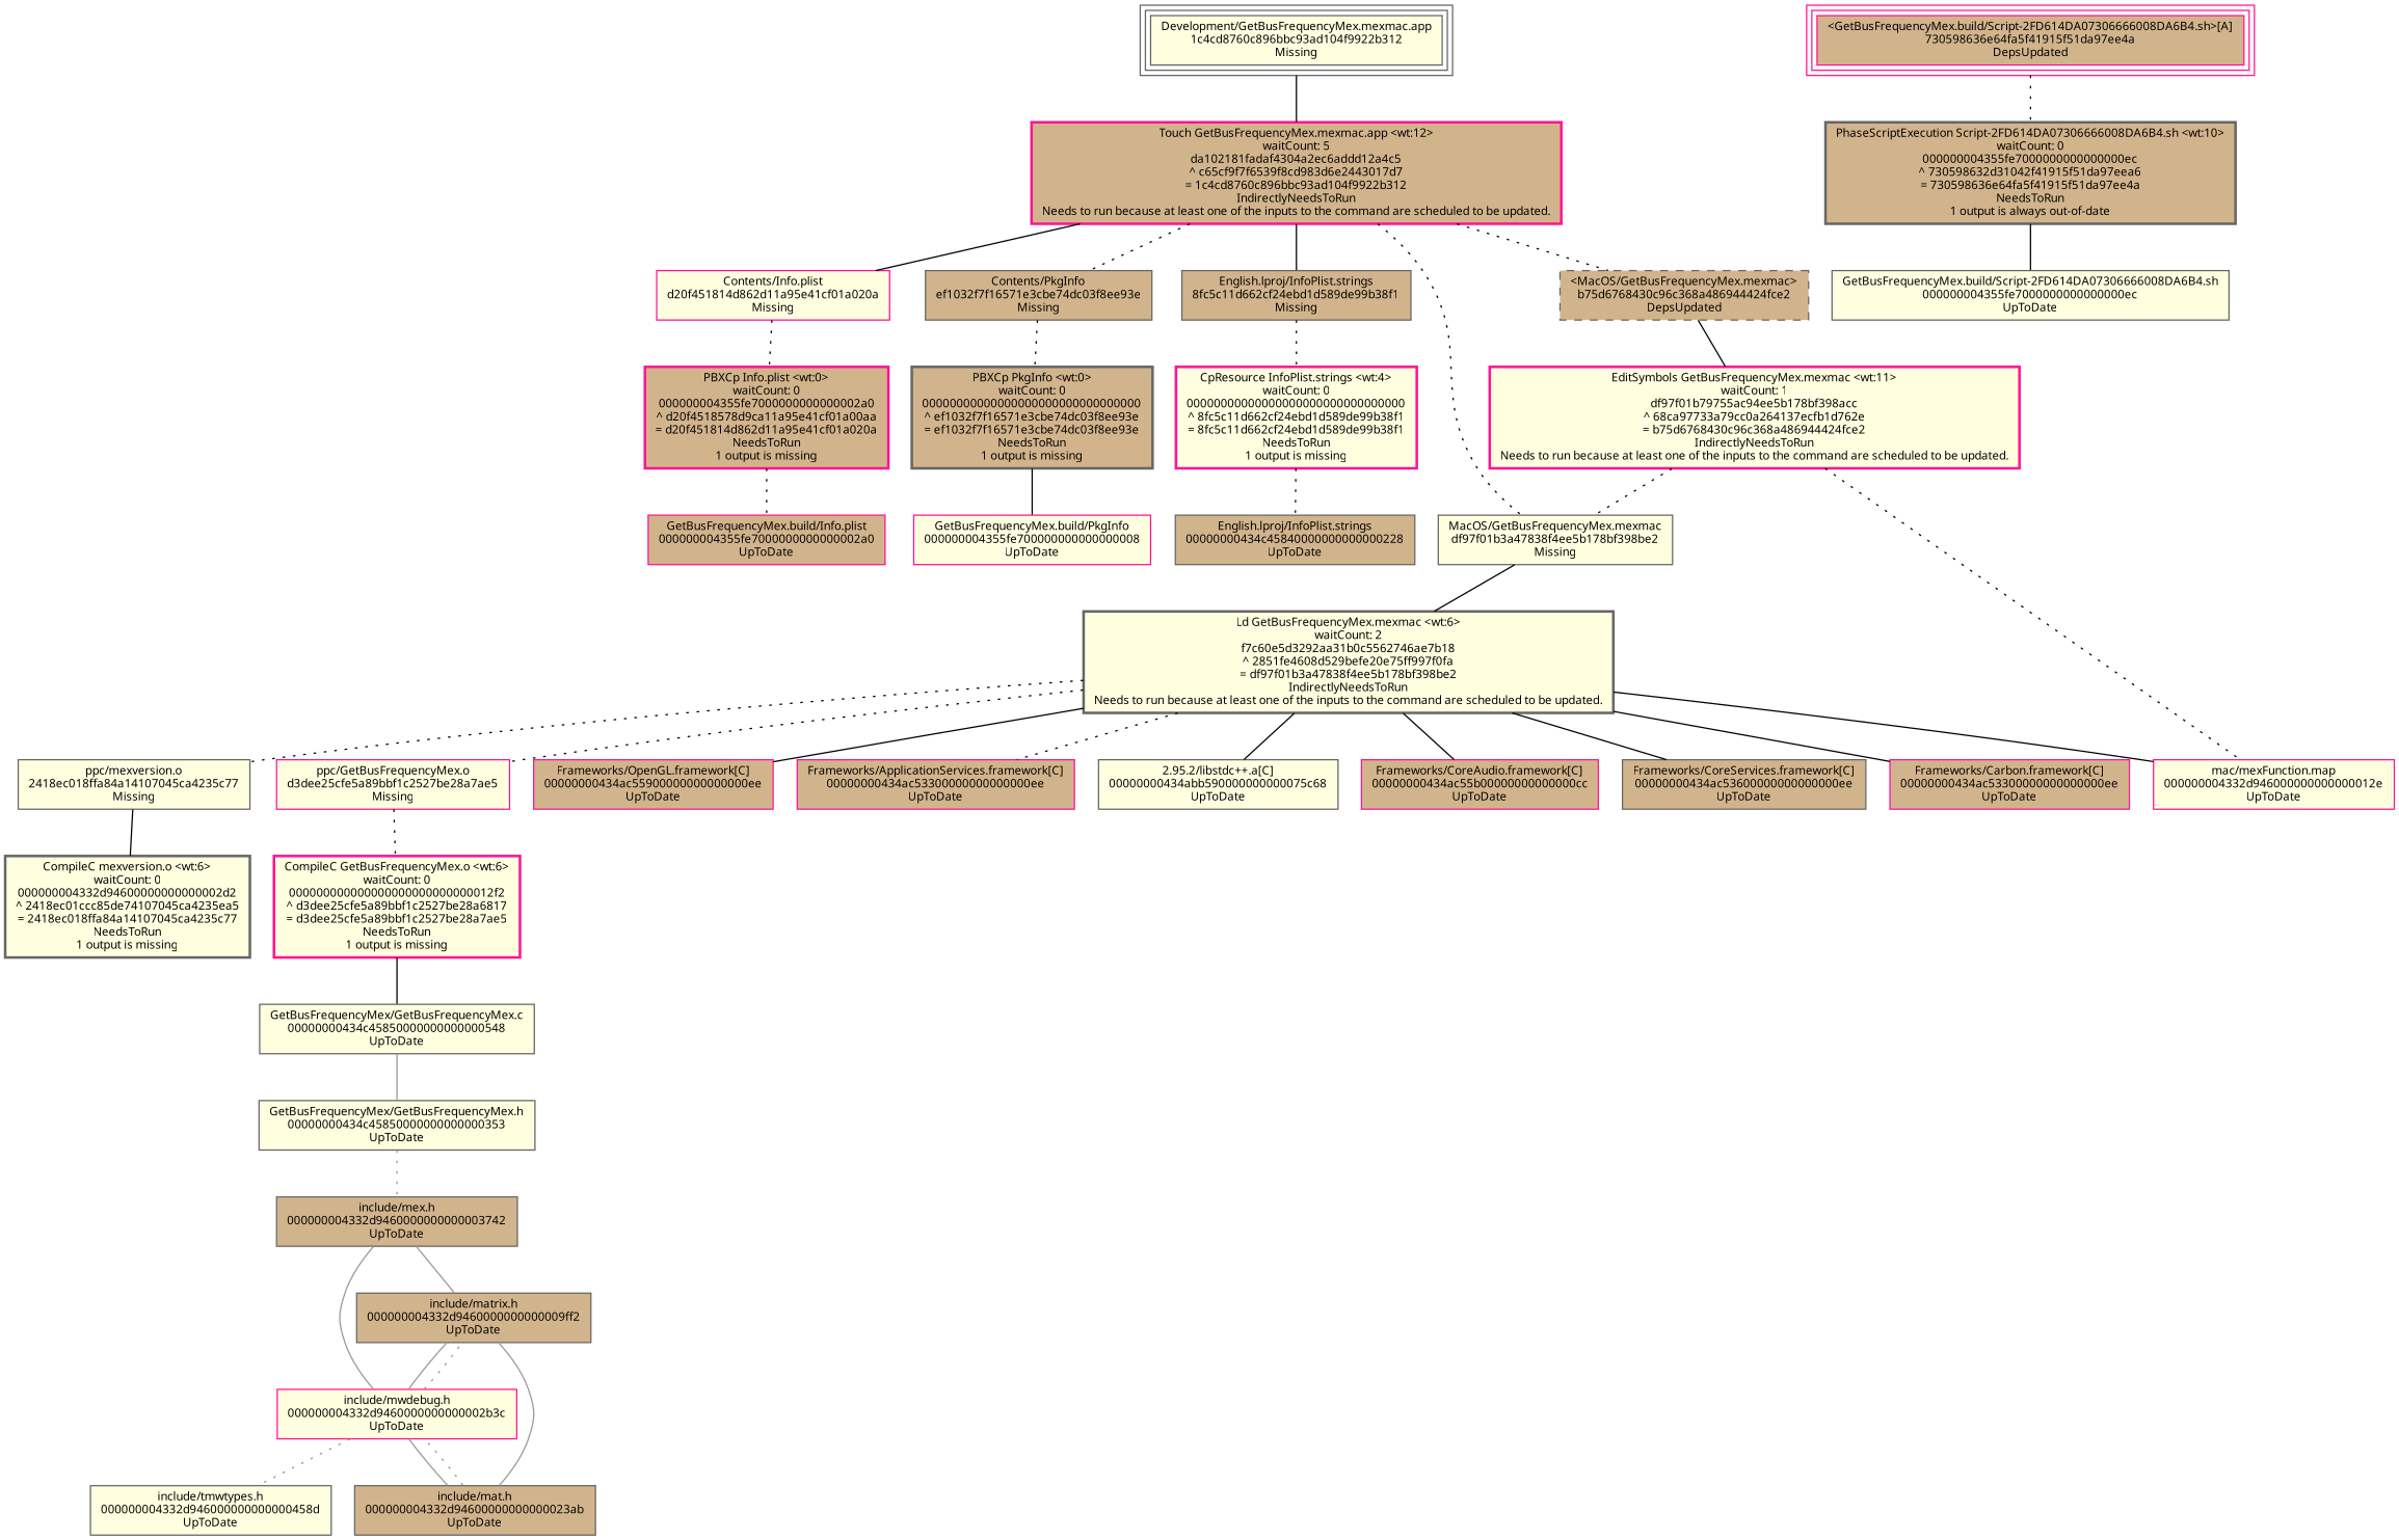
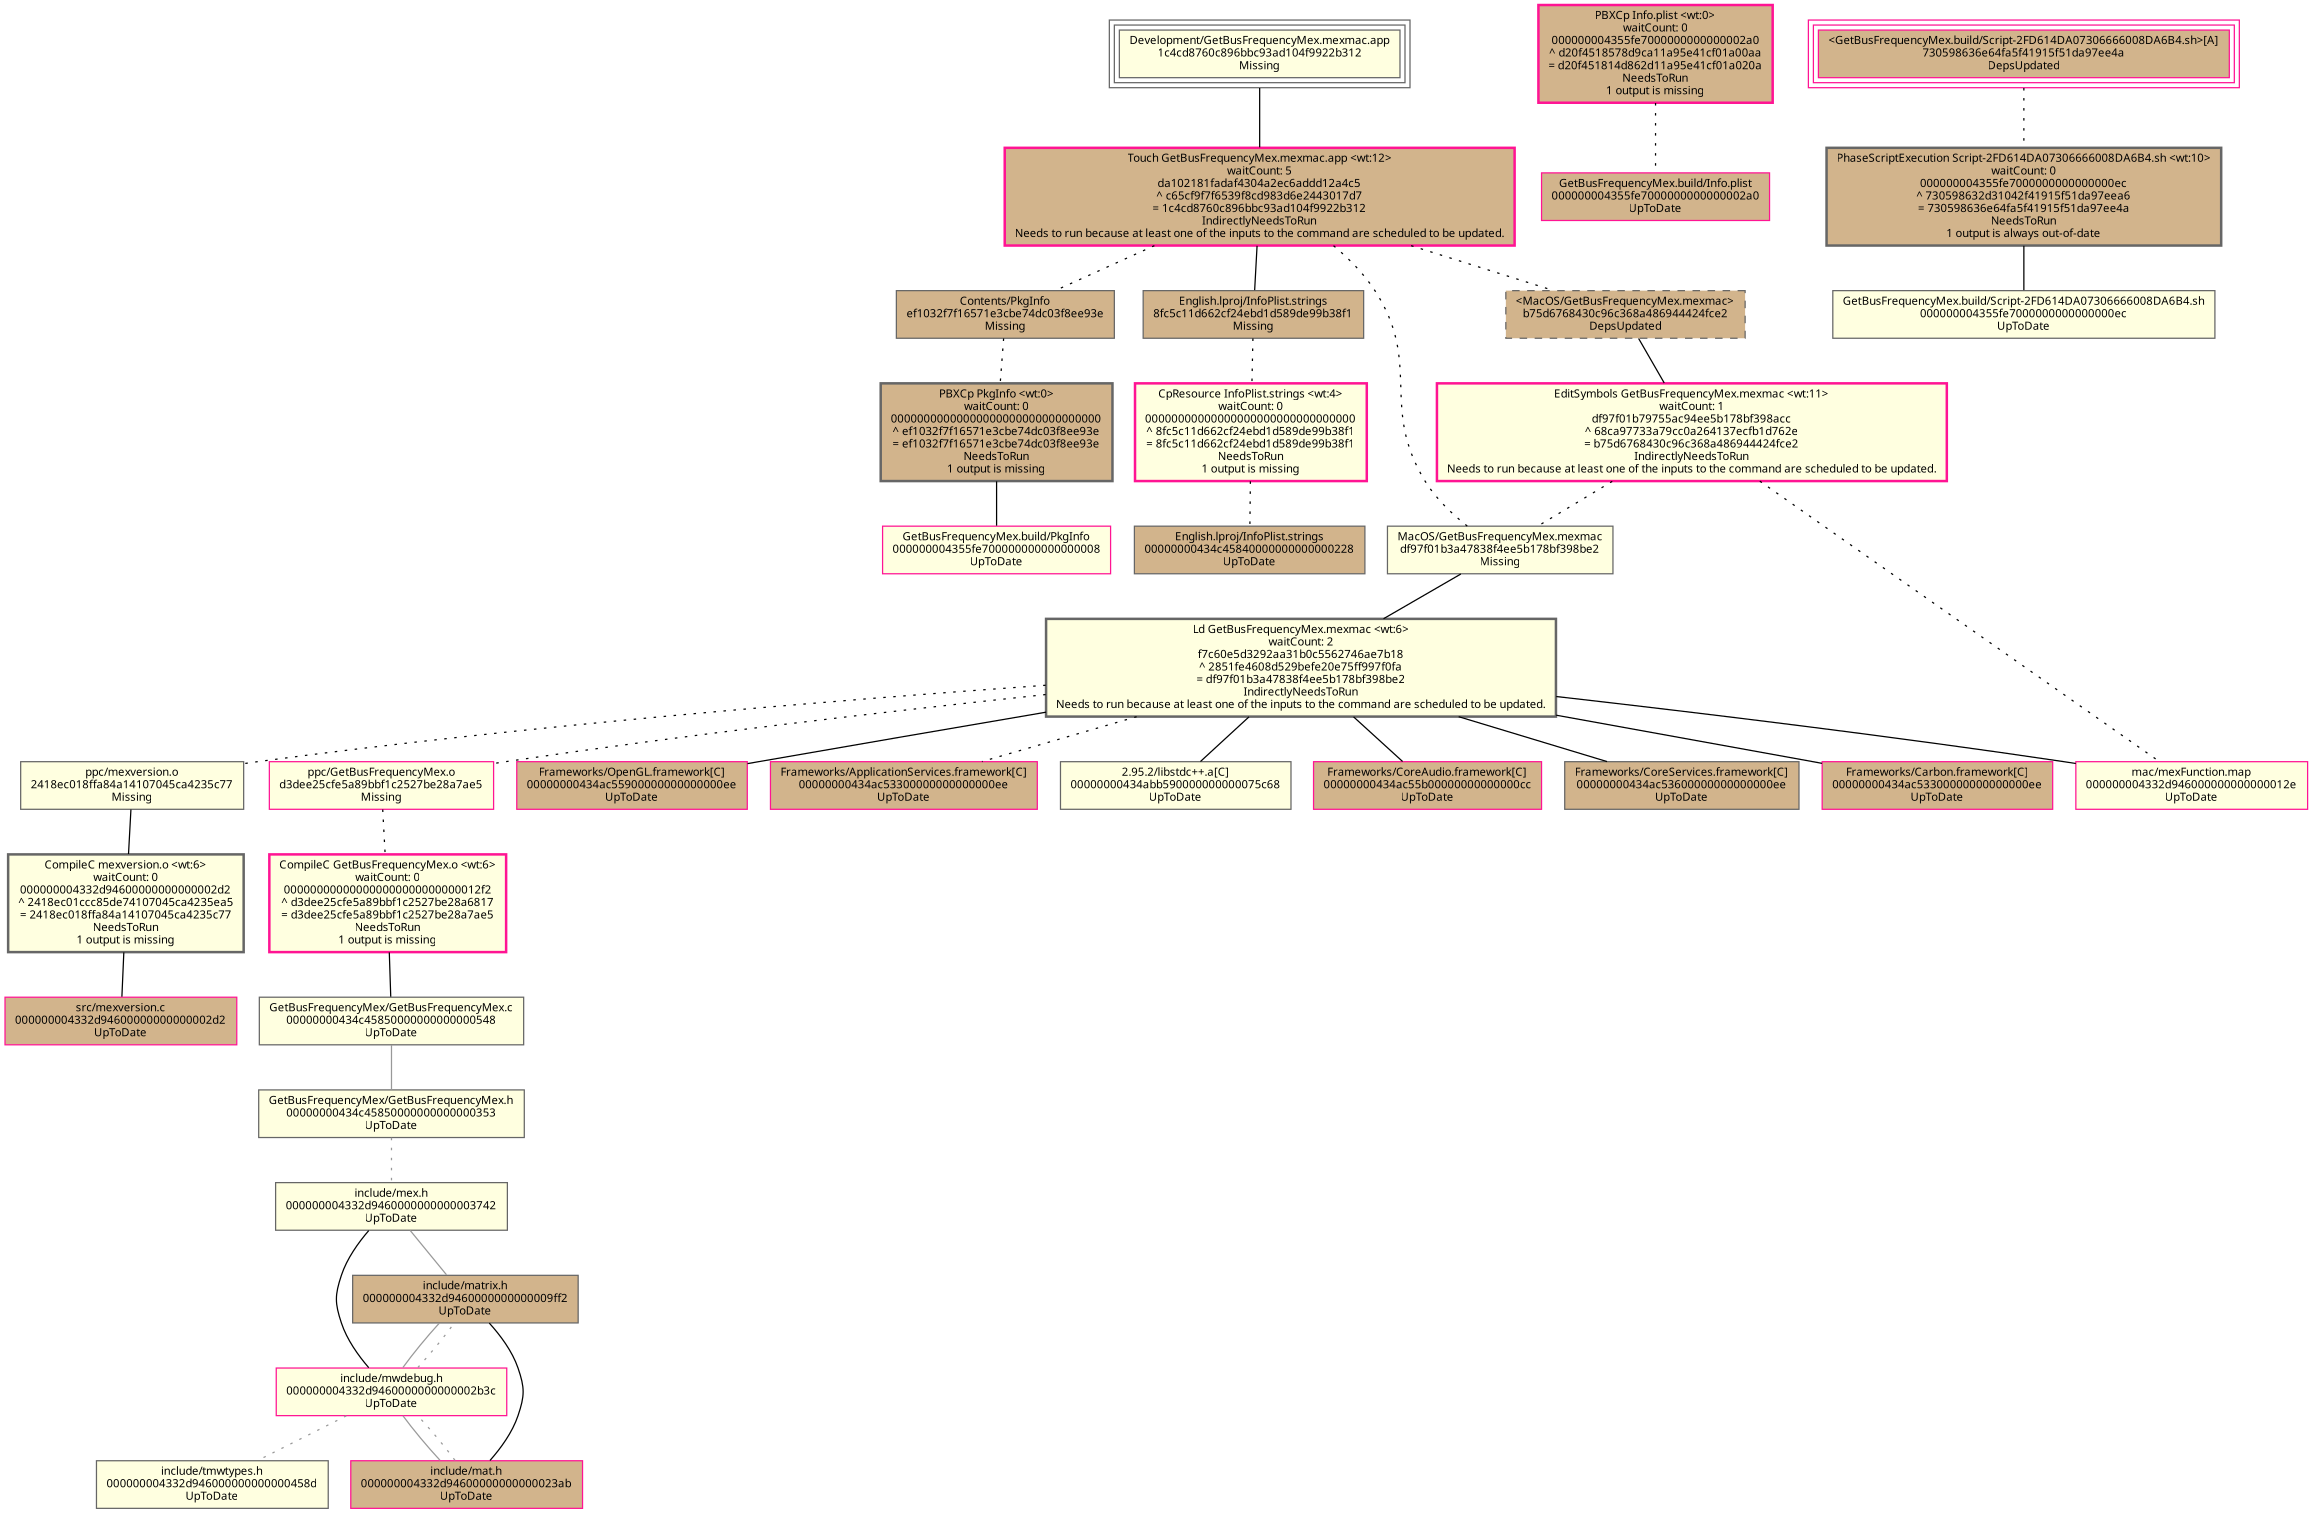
  digraph {
    concentrate=false
    node [color=gray40 fillcolor=tan fontname=Monaco fontsize=9 shape=box style=filled]
    edge [arrowhead=none arrowtail=normal color=black style=solid]
    n1 [fillcolor=lightyellow label="Development/GetBusFrequencyMex.mexmac.app\n1c4cd8760c896bbc93ad104f9922b312\nMissing" peripheries=3]
    n2 [color=deeppink label="Touch GetBusFrequencyMex.mexmac.app <wt:12>\nwaitCount: 5\nda102181fadaf4304a2ec6addd12a4c5\n^ c65cf9f7f6539f8cd983d6e2443017d7\n= 1c4cd8760c896bbc93ad104f9922b312\nIndirectlyNeedsToRun\nNeeds to run because at least one of the inputs to the command are scheduled to be updated." style="filled,bold"]
-   n3 [color=deeppink fillcolor=lightyellow label="Contents/Info.plist\nd20f451814d862d11a95e41cf01a020a\nMissing"]
    n4 [label="Contents/PkgInfo\nef1032f7f16571e3cbe74dc03f8ee93e\nMissing"]
    n5 [label="English.lproj/InfoPlist.strings\n8fc5c11d662cf24ebd1d589de99b38f1\nMissing"]
    n6 [fillcolor=lightyellow label="MacOS/GetBusFrequencyMex.mexmac\ndf97f01b3a47838f4ee5b178bf398be2\nMissing"]
    n7 [label="<MacOS/GetBusFrequencyMex.mexmac>\nb75d6768430c96c368a486944424fce2\nDepsUpdated" style="filled,dashed"]
    n8 [color=deeppink label="PBXCp Info.plist <wt:0>\nwaitCount: 0\n000000004355fe7000000000000002a0\n^ d20f4518578d9ca11a95e41cf01a00aa\n= d20f451814d862d11a95e41cf01a020a\nNeedsToRun\n1 output is missing" style="filled,bold"]
    n9 [color=deeppink label="GetBusFrequencyMex.build/Info.plist\n000000004355fe7000000000000002a0\nUpToDate"]
    n10 [label="PBXCp PkgInfo <wt:0>\nwaitCount: 0\n00000000000000000000000000000000\n^ ef1032f7f16571e3cbe74dc03f8ee93e\n= ef1032f7f16571e3cbe74dc03f8ee93e\nNeedsToRun\n1 output is missing" style="filled,bold"]
    n11 [color=deeppink fillcolor=lightyellow label="GetBusFrequencyMex.build/PkgInfo\n000000004355fe700000000000000008\nUpToDate"]
    n12 [color=deeppink fillcolor=lightyellow label="CpResource InfoPlist.strings <wt:4>\nwaitCount: 0\n00000000000000000000000000000000\n^ 8fc5c11d662cf24ebd1d589de99b38f1\n= 8fc5c11d662cf24ebd1d589de99b38f1\nNeedsToRun\n1 output is missing" style="filled,bold"]
    n13 [label="English.lproj/InfoPlist.strings\n00000000434c45840000000000000228\nUpToDate"]
    n14 [fillcolor=lightyellow label="ppc/mexversion.o\n2418ec018ffa84a14107045ca4235c77\nMissing"]
    n15 [fillcolor=lightyellow label="CompileC mexversion.o <wt:6>\nwaitCount: 0\n000000004332d94600000000000002d2\n^ 2418ec01ccc85de74107045ca4235ea5\n= 2418ec018ffa84a14107045ca4235c77\nNeedsToRun\n1 output is missing" style="filled,bold"]
+   n16 [color=deeppink label="src/mexversion.c\n000000004332d94600000000000002d2\nUpToDate"]
    n17 [color=deeppink fillcolor=lightyellow label="ppc/GetBusFrequencyMex.o\nd3dee25cfe5a89bbf1c2527be28a7ae5\nMissing"]
    n18 [color=deeppink fillcolor=lightyellow label="CompileC GetBusFrequencyMex.o <wt:6>\nwaitCount: 0\n000000000000000000000000000012f2\n^ d3dee25cfe5a89bbf1c2527be28a6817\n= d3dee25cfe5a89bbf1c2527be28a7ae5\nNeedsToRun\n1 output is missing" style="filled,bold"]
    n19 [fillcolor=lightyellow label="GetBusFrequencyMex/GetBusFrequencyMex.c\n00000000434c45850000000000000548\nUpToDate"]
    n20 [fillcolor=lightyellow label="GetBusFrequencyMex/GetBusFrequencyMex.h\n00000000434c45850000000000000353\nUpToDate"]
-   n21 [label="include/mex.h\n000000004332d9460000000000003742\nUpToDate"]
+   n21 [fillcolor=lightyellow label="include/mex.h\n000000004332d9460000000000003742\nUpToDate"]
    n22 [fillcolor=lightyellow label="Ld GetBusFrequencyMex.mexmac <wt:6>\nwaitCount: 2\nf7c60e5d3292aa31b0c5562746ae7b18\n^ 2851fe4608d529befe20e75ff997f0fa\n= df97f01b3a47838f4ee5b178bf398be2\nIndirectlyNeedsToRun\nNeeds to run because at least one of the inputs to the command are scheduled to be updated." style="filled,bold"]
    n23 [color=deeppink label="Frameworks/OpenGL.framework[C]\n00000000434ac55900000000000000ee\nUpToDate"]
    n24 [color=deeppink label="Frameworks/ApplicationServices.framework[C]\n00000000434ac53300000000000000ee\nUpToDate"]
    n25 [fillcolor=lightyellow label="2.95.2/libstdc++.a[C]\n00000000434abb590000000000075c68\nUpToDate"]
    n26 [color=deeppink label="Frameworks/CoreAudio.framework[C]\n00000000434ac55b00000000000000cc\nUpToDate"]
    n27 [label="Frameworks/CoreServices.framework[C]\n00000000434ac53600000000000000ee\nUpToDate"]
    n28 [color=deeppink label="Frameworks/Carbon.framework[C]\n00000000434ac53300000000000000ee\nUpToDate"]
    n29 [color=deeppink fillcolor=lightyellow label="mac/mexFunction.map\n000000004332d946000000000000012e\nUpToDate"]
    n30 [color=deeppink label="<GetBusFrequencyMex.build/Script-2FD614DA07306666008DA6B4.sh>[A]\n730598636e64fa5f41915f51da97ee4a\nDepsUpdated" peripheries=3]
    n31 [label="PhaseScriptExecution Script-2FD614DA07306666008DA6B4.sh <wt:10>\nwaitCount: 0\n000000004355fe7000000000000000ec\n^ 730598632d31042f41915f51da97eea6\n= 730598636e64fa5f41915f51da97ee4a\nNeedsToRun\n1 output is always out-of-date" style="filled,bold"]
    n32 [fillcolor=lightyellow label="GetBusFrequencyMex.build/Script-2FD614DA07306666008DA6B4.sh\n000000004355fe7000000000000000ec\nUpToDate"]
    n33 [color=deeppink fillcolor=lightyellow label="EditSymbols GetBusFrequencyMex.mexmac <wt:11>\nwaitCount: 1\ndf97f01b79755ac94ee5b178bf398acc\n^ 68ca97733a79cc0a264137ecfb1d762e\n= b75d6768430c96c368a486944424fce2\nIndirectlyNeedsToRun\nNeeds to run because at least one of the inputs to the command are scheduled to be updated." style="filled,bold"]
    n34 [label="include/matrix.h\n000000004332d9460000000000009ff2\nUpToDate"]
    n35 [color=deeppink fillcolor=lightyellow label="include/mwdebug.h\n000000004332d9460000000000002b3c\nUpToDate"]
    n36 [fillcolor=lightyellow label="include/tmwtypes.h\n000000004332d946000000000000458d\nUpToDate"]
-   n37 [label="include/mat.h\n000000004332d94600000000000023ab\nUpToDate"]
+   n37 [color=deeppink label="include/mat.h\n000000004332d94600000000000023ab\nUpToDate"]
    n1 -> n2
-   n2 -> n3
    n2 -> n4 [style=dotted]
    n2 -> n5
    n2 -> n6 [style=dotted]
    n2 -> n7 [style=dotted]
-   n3 -> n8 [style=dotted]
    n4 -> n10 [style=dotted]
    n5 -> n12 [style=dotted]
    n6 -> n22
    n7 -> n33
    n8 -> n9 [style=dotted]
    n10 -> n11
    n12 -> n13 [style=dotted]
    n14 -> n15
+   n15 -> n16
    n17 -> n18 [style=dotted]
    n18 -> n19
    n19 -> n20 [color=gray60]
    n20 -> n21 [color=gray60 style=dotted]
    n21 -> n34 [color=gray60]
-   n21 -> n35 [color=gray60]
+   n21 -> n35
    n22 -> n14 [style=dotted]
    n22 -> n17 [style=dotted]
    n22 -> n23
    n22 -> n24 [style=dotted]
    n22 -> n25
    n22 -> n26
    n22 -> n27
    n22 -> n28
    n22 -> n29
    n30 -> n31 [style=dotted]
    n31 -> n32
    n33 -> n6 [style=dotted]
    n33 -> n29 [style=dotted]
    n34 -> n35 [color=gray60]
    n35 -> n34 [color=gray60 style=dotted]
    n35 -> n36 [color=gray60 style=dotted]
    n35 -> n37 [color=gray60]
-   n37 -> n34 [color=gray60]
+   n37 -> n34
    n37 -> n35 [color=gray60 style=dotted]
  }
